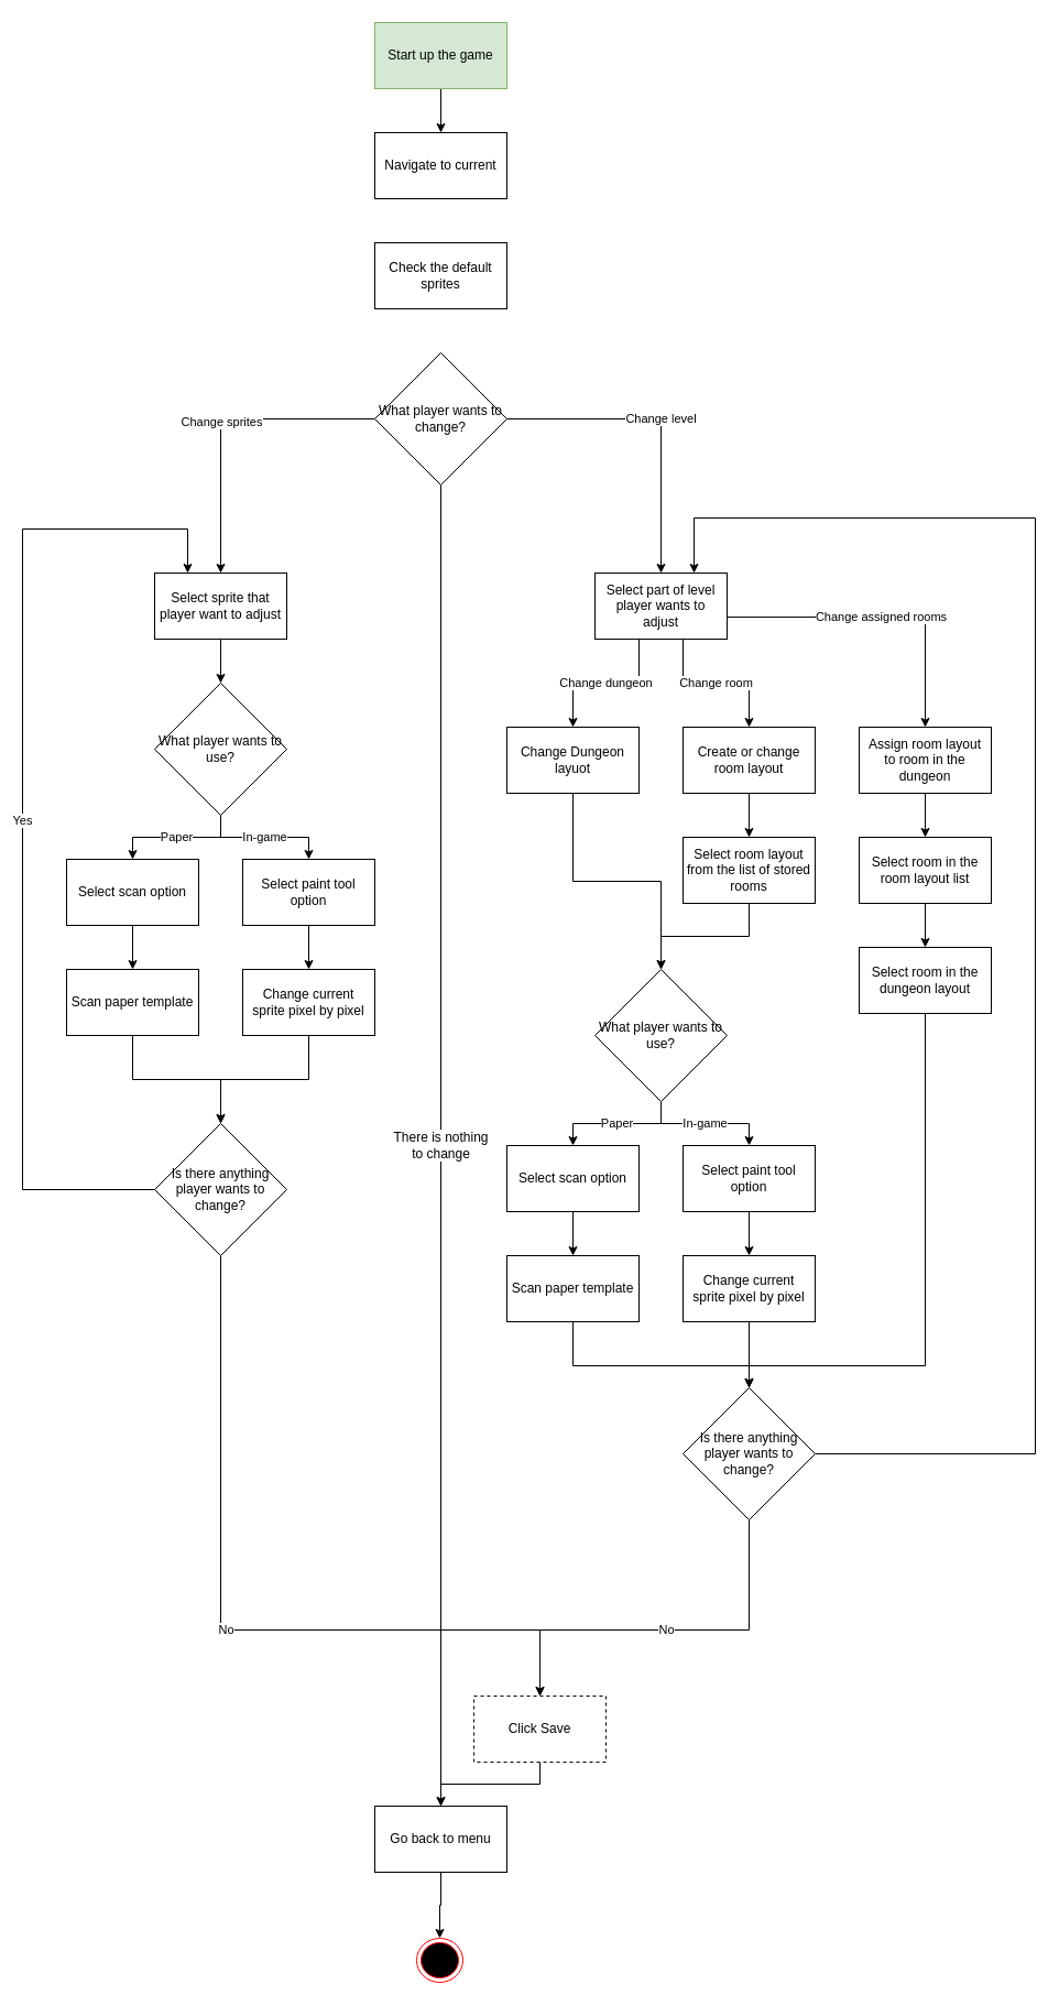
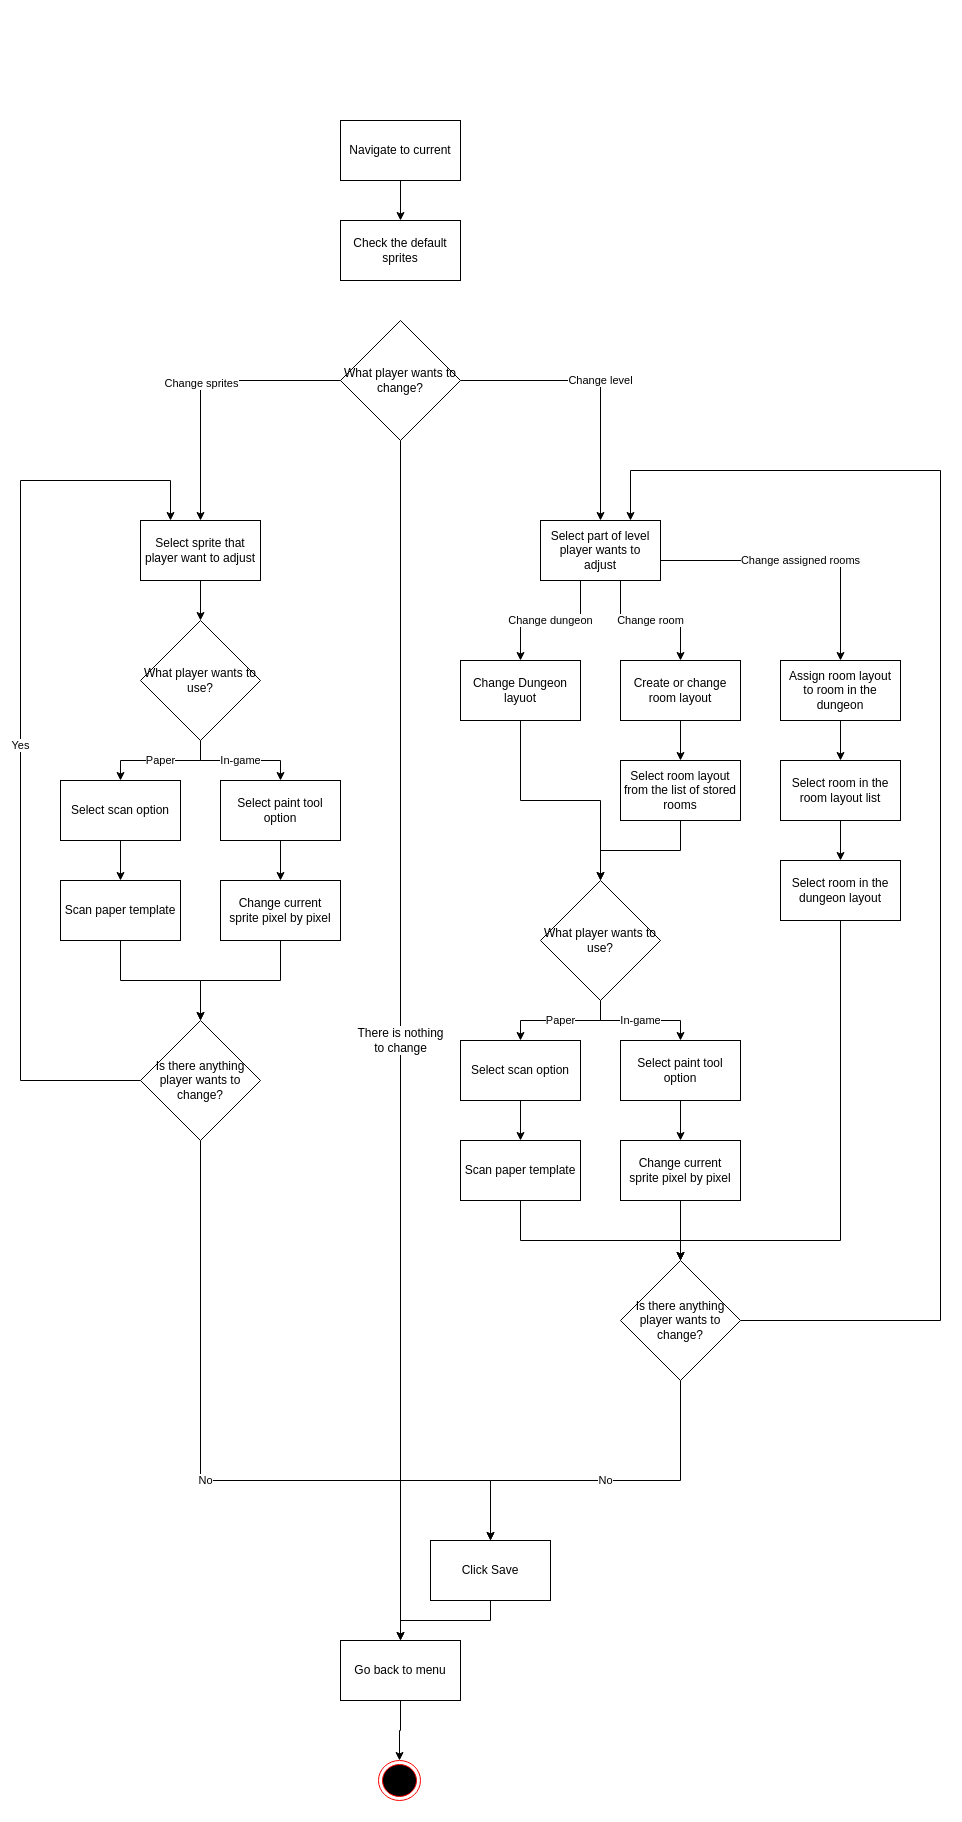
  <mxCell id="0" />
  <mxCell id="1" parent="0" />
- <mxCell id="2" style="edgeStyle=orthogonalEdgeStyle;rounded=0;orthogonalLoop=1;jettySize=auto;html=1;spacing=4;" edge="1" parent="1" source="3" target="5"><mxGeometry relative="1" as="geometry" /></mxCell>
- <mxCell id="3" value="Start up the game" style="rounded=0;whiteSpace=wrap;html=1;spacing=4;fillColor=#d5e8d4;strokeColor=#82b366;" vertex="1" parent="1"><mxGeometry x="340" y="20" width="120" height="60" as="geometry" /></mxCell>
+ <mxCell id="4" style="edgeStyle=orthogonalEdgeStyle;rounded=0;orthogonalLoop=1;jettySize=auto;html=1;entryX=0.5;entryY=0;entryDx=0;entryDy=0;spacing=4;" edge="1" parent="1" source="5" target="10"><mxGeometry relative="1" as="geometry" /></mxCell>
  <mxCell id="5" value="Navigate to current" style="rounded=0;whiteSpace=wrap;html=1;spacing=4;" vertex="1" parent="1"><mxGeometry x="340" y="120" width="120" height="60" as="geometry" /></mxCell>
  <mxCell id="6" style="edgeStyle=orthogonalEdgeStyle;rounded=0;orthogonalLoop=1;jettySize=auto;html=1;entryX=0.5;entryY=0;entryDx=0;entryDy=0;spacing=4;" edge="1" parent="1" source="7" target="61"><mxGeometry relative="1" as="geometry" /></mxCell>
  <mxCell id="7" value="Scan paper template" style="rounded=0;whiteSpace=wrap;html=1;spacing=4;" vertex="1" parent="1"><mxGeometry x="60" y="880" width="120" height="60" as="geometry" /></mxCell>
  <mxCell id="8" style="edgeStyle=orthogonalEdgeStyle;rounded=0;orthogonalLoop=1;jettySize=auto;html=1;entryX=0.5;entryY=0;entryDx=0;entryDy=0;spacing=4;" edge="1" parent="1" source="9" target="18"><mxGeometry relative="1" as="geometry" /></mxCell>
  <mxCell id="9" value="Select paint tool option" style="rounded=0;whiteSpace=wrap;html=1;spacing=4;" vertex="1" parent="1"><mxGeometry x="220" y="780" width="120" height="60" as="geometry" /></mxCell>
  <mxCell id="10" value="Check the default sprites" style="rounded=0;whiteSpace=wrap;html=1;spacing=4;" vertex="1" parent="1"><mxGeometry x="340" y="220" width="120" height="60" as="geometry" /></mxCell>
  <mxCell id="11" style="edgeStyle=orthogonalEdgeStyle;rounded=0;orthogonalLoop=1;jettySize=auto;html=1;entryX=0.5;entryY=0;entryDx=0;entryDy=0;spacing=4;" edge="1" parent="1" source="12" target="40"><mxGeometry relative="1" as="geometry" /></mxCell>
  <mxCell id="12" value="&lt;div&gt;Select sprite that player want to adjust&lt;/div&gt;" style="rounded=0;whiteSpace=wrap;html=1;spacing=4;" vertex="1" parent="1"><mxGeometry x="140" y="520" width="120" height="60" as="geometry" /></mxCell>
  <mxCell id="13" style="edgeStyle=orthogonalEdgeStyle;rounded=0;orthogonalLoop=1;jettySize=auto;html=1;entryX=0.5;entryY=0;entryDx=0;entryDy=0;spacing=4;" edge="1" parent="1" source="14" target="20"><mxGeometry relative="1" as="geometry" /></mxCell>
- <mxCell id="14" value="Click Save" style="rounded=0;whiteSpace=wrap;html=1;spacing=4;dashed=1;" vertex="1" parent="1"><mxGeometry x="430" y="1540" width="120" height="60" as="geometry" /></mxCell>
+ <mxCell id="14" value="Click Save" style="rounded=0;whiteSpace=wrap;html=1;spacing=4;" vertex="1" parent="1"><mxGeometry x="430" y="1540" width="120" height="60" as="geometry" /></mxCell>
  <mxCell id="15" style="edgeStyle=orthogonalEdgeStyle;rounded=0;orthogonalLoop=1;jettySize=auto;html=1;entryX=0.5;entryY=0;entryDx=0;entryDy=0;spacing=4;" edge="1" parent="1" source="16" target="7"><mxGeometry relative="1" as="geometry" /></mxCell>
  <mxCell id="16" value="Select scan option" style="rounded=0;whiteSpace=wrap;html=1;spacing=4;" vertex="1" parent="1"><mxGeometry x="60" y="780" width="120" height="60" as="geometry" /></mxCell>
  <mxCell id="17" style="edgeStyle=orthogonalEdgeStyle;rounded=0;orthogonalLoop=1;jettySize=auto;html=1;entryX=0.5;entryY=0;entryDx=0;entryDy=0;spacing=4;" edge="1" parent="1" source="18" target="61"><mxGeometry relative="1" as="geometry" /></mxCell>
  <mxCell id="18" value="Change current sprite pixel by pixel" style="rounded=0;whiteSpace=wrap;html=1;spacing=4;" vertex="1" parent="1"><mxGeometry x="220" y="880" width="120" height="60" as="geometry" /></mxCell>
  <mxCell id="19" style="edgeStyle=orthogonalEdgeStyle;rounded=0;orthogonalLoop=1;jettySize=auto;html=1;strokeColor=default;fontSize=12;endArrow=classic;endFill=1;startSize=6;endSize=6;" edge="1" parent="1" source="20" target="62"><mxGeometry relative="1" as="geometry" /></mxCell>
  <mxCell id="20" value="Go back to menu" style="rounded=0;whiteSpace=wrap;html=1;spacing=4;" vertex="1" parent="1"><mxGeometry x="340" y="1640" width="120" height="60" as="geometry" /></mxCell>
  <mxCell id="21" style="edgeStyle=orthogonalEdgeStyle;rounded=0;orthogonalLoop=1;jettySize=auto;html=1;" edge="1" parent="1" source="22" target="58"><mxGeometry relative="1" as="geometry"><Array as="points"><mxPoint x="520" y="1240" /><mxPoint x="680" y="1240" /></Array></mxGeometry></mxCell>
  <mxCell id="22" value="Scan paper template" style="rounded=0;whiteSpace=wrap;html=1;spacing=4;" vertex="1" parent="1"><mxGeometry x="460" y="1140" width="120" height="60" as="geometry" /></mxCell>
  <mxCell id="23" style="edgeStyle=orthogonalEdgeStyle;rounded=0;orthogonalLoop=1;jettySize=auto;html=1;" edge="1" parent="1" source="24" target="32"><mxGeometry relative="1" as="geometry" /></mxCell>
  <mxCell id="24" value="Select paint tool option" style="rounded=0;whiteSpace=wrap;html=1;spacing=4;" vertex="1" parent="1"><mxGeometry x="620" y="1040" width="120" height="60" as="geometry" /></mxCell>
  <mxCell id="25" value="Change dungeon" style="edgeStyle=orthogonalEdgeStyle;rounded=0;orthogonalLoop=1;jettySize=auto;html=1;entryX=0.5;entryY=0;entryDx=0;entryDy=0;" edge="1" parent="1" source="28" target="45"><mxGeometry relative="1" as="geometry"><Array as="points"><mxPoint x="580" y="620" /><mxPoint x="520" y="620" /></Array></mxGeometry></mxCell>
  <mxCell id="26" value="Change room" style="edgeStyle=orthogonalEdgeStyle;rounded=0;orthogonalLoop=1;jettySize=auto;html=1;entryX=0.5;entryY=0;entryDx=0;entryDy=0;" edge="1" parent="1" source="28" target="51"><mxGeometry relative="1" as="geometry"><Array as="points"><mxPoint x="620" y="620" /><mxPoint x="680" y="620" /></Array></mxGeometry></mxCell>
  <mxCell id="27" value="Change assigned rooms" style="edgeStyle=orthogonalEdgeStyle;rounded=0;orthogonalLoop=1;jettySize=auto;html=1;entryX=0.5;entryY=0;entryDx=0;entryDy=0;" edge="1" parent="1" source="28" target="49"><mxGeometry relative="1" as="geometry"><Array as="points"><mxPoint x="840" y="560" /></Array></mxGeometry></mxCell>
  <mxCell id="28" value="&lt;div&gt;Select part of level player wants to adjust&lt;/div&gt;" style="rounded=0;whiteSpace=wrap;html=1;spacing=4;" vertex="1" parent="1"><mxGeometry x="540" y="520" width="120" height="60" as="geometry" /></mxCell>
  <mxCell id="29" style="edgeStyle=orthogonalEdgeStyle;rounded=0;orthogonalLoop=1;jettySize=auto;html=1;" edge="1" parent="1" source="30" target="22"><mxGeometry relative="1" as="geometry" /></mxCell>
  <mxCell id="30" value="Select scan option" style="rounded=0;whiteSpace=wrap;html=1;spacing=4;" vertex="1" parent="1"><mxGeometry x="460" y="1040" width="120" height="60" as="geometry" /></mxCell>
  <mxCell id="31" style="edgeStyle=orthogonalEdgeStyle;rounded=0;orthogonalLoop=1;jettySize=auto;html=1;" edge="1" parent="1" source="32" target="58"><mxGeometry relative="1" as="geometry" /></mxCell>
  <mxCell id="32" value="Change current sprite pixel by pixel" style="rounded=0;whiteSpace=wrap;html=1;spacing=4;" vertex="1" parent="1"><mxGeometry x="620" y="1140" width="120" height="60" as="geometry" /></mxCell>
  <mxCell id="33" style="edgeStyle=orthogonalEdgeStyle;rounded=0;orthogonalLoop=1;jettySize=auto;html=1;entryX=0.5;entryY=0;entryDx=0;entryDy=0;spacing=4;" edge="1" parent="1" source="37" target="12"><mxGeometry relative="1" as="geometry" /></mxCell>
  <mxCell id="34" value="&lt;div&gt;Change sprites &lt;br&gt;&lt;/div&gt;" style="edgeLabel;html=1;align=center;verticalAlign=middle;resizable=0;points=[];spacing=4;" vertex="1" connectable="0" parent="33"><mxGeometry x="0.012" relative="1" as="geometry"><mxPoint as="offset" /></mxGeometry></mxCell>
  <mxCell id="35" value="&lt;div&gt;Change level&lt;/div&gt;" style="edgeStyle=orthogonalEdgeStyle;rounded=0;orthogonalLoop=1;jettySize=auto;html=1;spacing=4;" edge="1" parent="1" source="37" target="28"><mxGeometry relative="1" as="geometry" /></mxCell>
  <mxCell id="36" value="&lt;div&gt;There is nothing &lt;br&gt;&lt;/div&gt;&lt;div&gt;to change&lt;/div&gt;" style="edgeStyle=orthogonalEdgeStyle;orthogonalLoop=1;jettySize=auto;html=1;fontSize=12;endArrow=classic;startSize=6;endSize=6;endFill=1;strokeColor=default;rounded=0;" edge="1" parent="1" source="37" target="20"><mxGeometry relative="1" as="geometry" /></mxCell>
  <mxCell id="37" value="What player wants to change?" style="rhombus;whiteSpace=wrap;html=1;spacing=4;" vertex="1" parent="1"><mxGeometry x="340" y="320" width="120" height="120" as="geometry" /></mxCell>
  <mxCell id="38" value="&lt;div&gt;Paper &lt;/div&gt;" style="edgeStyle=orthogonalEdgeStyle;rounded=0;orthogonalLoop=1;jettySize=auto;html=1;entryX=0.5;entryY=0;entryDx=0;entryDy=0;spacing=4;" edge="1" parent="1" source="40" target="16"><mxGeometry relative="1" as="geometry"><mxPoint x="120" y="730" as="targetPoint" /></mxGeometry></mxCell>
  <mxCell id="39" value="In-game" style="edgeStyle=orthogonalEdgeStyle;rounded=0;orthogonalLoop=1;jettySize=auto;html=1;spacing=4;" edge="1" parent="1" source="40" target="9"><mxGeometry relative="1" as="geometry" /></mxCell>
  <mxCell id="40" value="What player wants to use?" style="rhombus;whiteSpace=wrap;html=1;spacing=4;" vertex="1" parent="1"><mxGeometry x="140" y="620" width="120" height="120" as="geometry" /></mxCell>
  <mxCell id="41" value="Paper" style="edgeStyle=orthogonalEdgeStyle;rounded=0;orthogonalLoop=1;jettySize=auto;html=1;entryX=0.5;entryY=0;entryDx=0;entryDy=0;" edge="1" parent="1" source="43" target="30"><mxGeometry relative="1" as="geometry" /></mxCell>
  <mxCell id="42" value="&lt;div&gt;In-game&lt;/div&gt;" style="edgeStyle=orthogonalEdgeStyle;rounded=0;orthogonalLoop=1;jettySize=auto;html=1;entryX=0.5;entryY=0;entryDx=0;entryDy=0;" edge="1" parent="1" source="43" target="24"><mxGeometry relative="1" as="geometry" /></mxCell>
  <mxCell id="43" value="What player wants to use?" style="rhombus;whiteSpace=wrap;html=1;spacing=4;" vertex="1" parent="1"><mxGeometry x="540" y="880" width="120" height="120" as="geometry" /></mxCell>
  <mxCell id="44" style="edgeStyle=orthogonalEdgeStyle;rounded=0;orthogonalLoop=1;jettySize=auto;html=1;entryX=0.5;entryY=0;entryDx=0;entryDy=0;" edge="1" parent="1" source="45" target="43"><mxGeometry relative="1" as="geometry" /></mxCell>
  <mxCell id="45" value="Change Dungeon layuot" style="rounded=0;whiteSpace=wrap;html=1;spacing=4;" vertex="1" parent="1"><mxGeometry x="460" y="660" width="120" height="60" as="geometry" /></mxCell>
  <mxCell id="46" style="edgeStyle=orthogonalEdgeStyle;rounded=0;orthogonalLoop=1;jettySize=auto;html=1;entryX=0.5;entryY=0;entryDx=0;entryDy=0;" edge="1" parent="1" source="47" target="43"><mxGeometry relative="1" as="geometry" /></mxCell>
  <mxCell id="47" value="&lt;div&gt;Select room layout from the list of stored rooms&lt;br&gt;&lt;/div&gt;" style="rounded=0;whiteSpace=wrap;html=1;spacing=4;" vertex="1" parent="1"><mxGeometry x="620" y="760" width="120" height="60" as="geometry" /></mxCell>
  <mxCell id="48" style="edgeStyle=orthogonalEdgeStyle;rounded=0;orthogonalLoop=1;jettySize=auto;html=1;" edge="1" parent="1" source="49" target="53"><mxGeometry relative="1" as="geometry" /></mxCell>
  <mxCell id="49" value="Assign room layout to room in the dungeon" style="rounded=0;whiteSpace=wrap;html=1;spacing=4;" vertex="1" parent="1"><mxGeometry x="780" y="660" width="120" height="60" as="geometry" /></mxCell>
  <mxCell id="50" style="edgeStyle=orthogonalEdgeStyle;rounded=0;orthogonalLoop=1;jettySize=auto;html=1;entryX=0.5;entryY=0;entryDx=0;entryDy=0;" edge="1" parent="1" source="51" target="47"><mxGeometry relative="1" as="geometry" /></mxCell>
  <mxCell id="51" value="&lt;div&gt;Create or change room layout&lt;br&gt;&lt;/div&gt;" style="rounded=0;whiteSpace=wrap;html=1;spacing=4;" vertex="1" parent="1"><mxGeometry x="620" y="660" width="120" height="60" as="geometry" /></mxCell>
  <mxCell id="52" style="edgeStyle=orthogonalEdgeStyle;rounded=0;orthogonalLoop=1;jettySize=auto;html=1;" edge="1" parent="1" source="53" target="55"><mxGeometry relative="1" as="geometry" /></mxCell>
  <mxCell id="53" value="Select room in the room layout list" style="rounded=0;whiteSpace=wrap;html=1;spacing=4;" vertex="1" parent="1"><mxGeometry x="780" y="760" width="120" height="60" as="geometry" /></mxCell>
  <mxCell id="54" style="edgeStyle=orthogonalEdgeStyle;rounded=0;orthogonalLoop=1;jettySize=auto;html=1;" edge="1" parent="1" source="55" target="58"><mxGeometry relative="1" as="geometry"><Array as="points"><mxPoint x="840" y="1240" /><mxPoint x="680" y="1240" /></Array></mxGeometry></mxCell>
  <mxCell id="55" value="Select room in the dungeon layout" style="rounded=0;whiteSpace=wrap;html=1;spacing=4;" vertex="1" parent="1"><mxGeometry x="780" y="860" width="120" height="60" as="geometry" /></mxCell>
  <mxCell id="56" value="No" style="edgeStyle=orthogonalEdgeStyle;rounded=0;orthogonalLoop=1;jettySize=auto;html=1;entryX=0.5;entryY=0;entryDx=0;entryDy=0;spacing=4;" edge="1" parent="1" source="58" target="14"><mxGeometry relative="1" as="geometry"><Array as="points"><mxPoint x="680" y="1480" /><mxPoint x="490" y="1480" /></Array></mxGeometry></mxCell>
  <mxCell id="57" style="edgeStyle=orthogonalEdgeStyle;rounded=0;orthogonalLoop=1;jettySize=auto;html=1;entryX=0.75;entryY=0;entryDx=0;entryDy=0;" edge="1" parent="1" source="58" target="28"><mxGeometry relative="1" as="geometry"><mxPoint x="850" y="420" as="targetPoint" /><Array as="points"><mxPoint x="940" y="1320" /><mxPoint x="940" y="470" /><mxPoint x="630" y="470" /></Array></mxGeometry></mxCell>
  <mxCell id="58" value="Is there anything player wants to change?" style="rhombus;whiteSpace=wrap;html=1;spacing=4;" vertex="1" parent="1"><mxGeometry x="620" y="1260" width="120" height="120" as="geometry" /></mxCell>
  <mxCell id="59" value="&lt;div&gt;Yes&lt;/div&gt;" style="edgeStyle=orthogonalEdgeStyle;rounded=0;orthogonalLoop=1;jettySize=auto;html=1;entryX=0.25;entryY=0;entryDx=0;entryDy=0;spacing=4;" edge="1" parent="1" source="61" target="12"><mxGeometry relative="1" as="geometry"><mxPoint x="180" y="480" as="targetPoint" /><Array as="points"><mxPoint x="20" y="1080" /><mxPoint x="20" y="480" /><mxPoint x="170" y="480" /></Array></mxGeometry></mxCell>
  <mxCell id="60" value="&lt;div&gt;No &lt;/div&gt;" style="edgeStyle=orthogonalEdgeStyle;rounded=0;orthogonalLoop=1;jettySize=auto;html=1;entryX=0.5;entryY=0;entryDx=0;entryDy=0;spacing=4;" edge="1" parent="1" source="61" target="14"><mxGeometry relative="1" as="geometry"><Array as="points"><mxPoint x="200" y="1480" /><mxPoint x="490" y="1480" /></Array></mxGeometry></mxCell>
  <mxCell id="61" value="Is there anything player wants to change?" style="rhombus;whiteSpace=wrap;html=1;spacing=4;" vertex="1" parent="1"><mxGeometry x="140" y="1020" width="120" height="120" as="geometry" /></mxCell>
  <mxCell id="62" value="" style="ellipse;html=1;shape=endState;fillColor=#000000;strokeColor=#ff0000;fontSize=16;" vertex="1" parent="1"><mxGeometry x="378" y="1760" width="42" height="40" as="geometry" /></mxCell>
